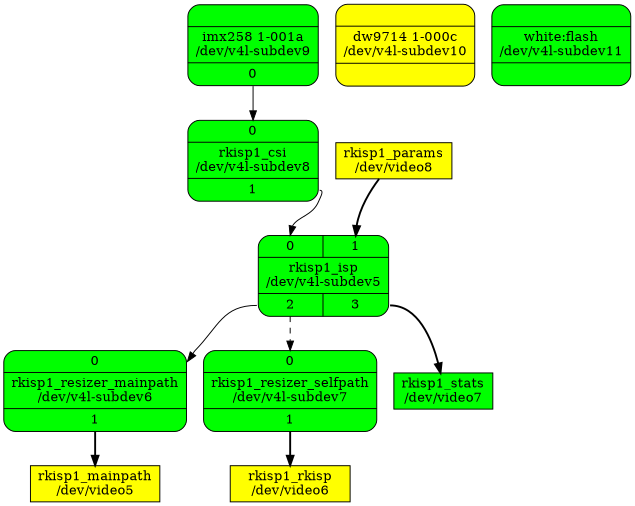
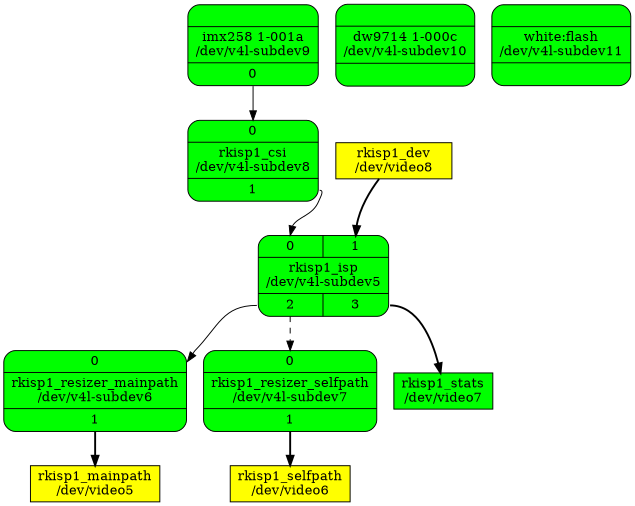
  digraph {
    fontname="DejaVu Serif"
    rankdir=TB
    node [fillcolor=green fontname="DejaVu Serif" shape=Mrecord style=filled]
    edge [fontname="DejaVu Serif" headport=port0 tailport=port1 style=bold]
    n1 [label="{{<port0> 0 | <port1> 1} | rkisp1_isp\n/dev/v4l-subdev5 | {<port2> 2 | <port3> 3}}"]
    n2 [label="{{<port0> 0} | rkisp1_resizer_mainpath\n/dev/v4l-subdev6 | {<port1> 1}}"]
    n3 [label="{{<port0> 0} | rkisp1_resizer_selfpath\n/dev/v4l-subdev7 | {<port1> 1}}"]
    n4 [label="rkisp1_stats\n/dev/video7" shape=box]
    n5 [fillcolor=yellow label="rkisp1_mainpath\n/dev/video5" shape=box]
-   n6 [fillcolor=yellow label="rkisp1_rkisp\n/dev/video6" shape=box]
-   n7 [fillcolor=yellow label="rkisp1_params\n/dev/video8" shape=box]
+   n6 [fillcolor=yellow label="rkisp1_selfpath\n/dev/video6" shape=box]
+   n7 [fillcolor=yellow label="rkisp1_dev\n/dev/video8" shape=box]
    n8 [label="{{<port0> 0} | rkisp1_csi\n/dev/v4l-subdev8 | {<port1> 1}}"]
    n9 [label="{{} | imx258 1-001a\n/dev/v4l-subdev9 | {<port0> 0}}"]
-   n10 [fillcolor=yellow label="{{} | dw9714 1-000c\n/dev/v4l-subdev10 | {}}"]
+   n10 [label="{{} | dw9714 1-000c\n/dev/v4l-subdev10 | {}}"]
    n11 [label="{{} | white:flash\n/dev/v4l-subdev11 | {}}"]
    n1 -> n2 [tailport=port2 style=""]
    n1 -> n3 [style=dashed tailport=port2]
    n1 -> n4 [tailport=port3]
    n2 -> n5
    n3 -> n6
    n7 -> n1 [headport=port1]
    n8 -> n1 [style=""]
    n9 -> n8 [tailport=port0 style=""]
  }
